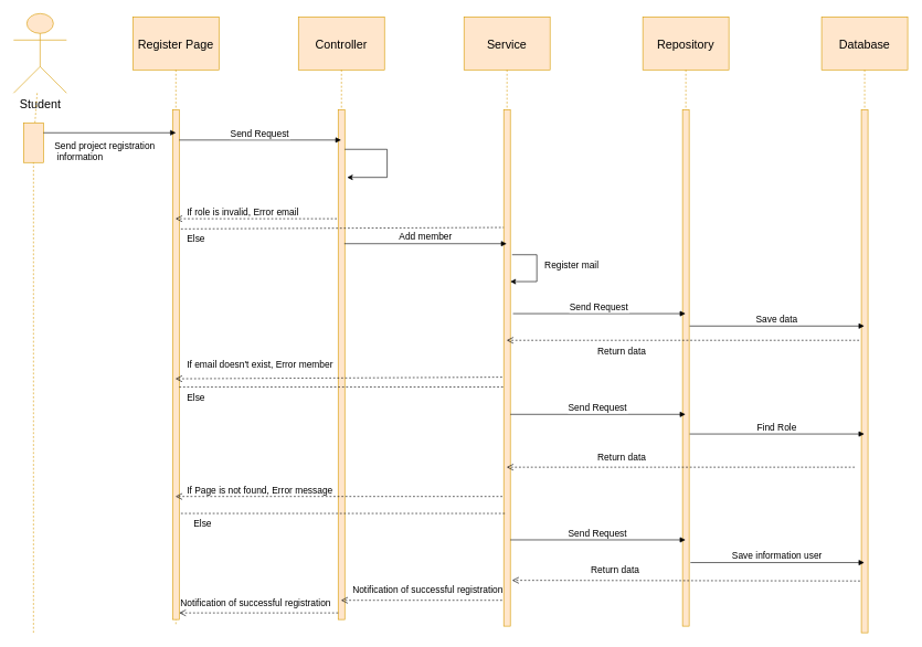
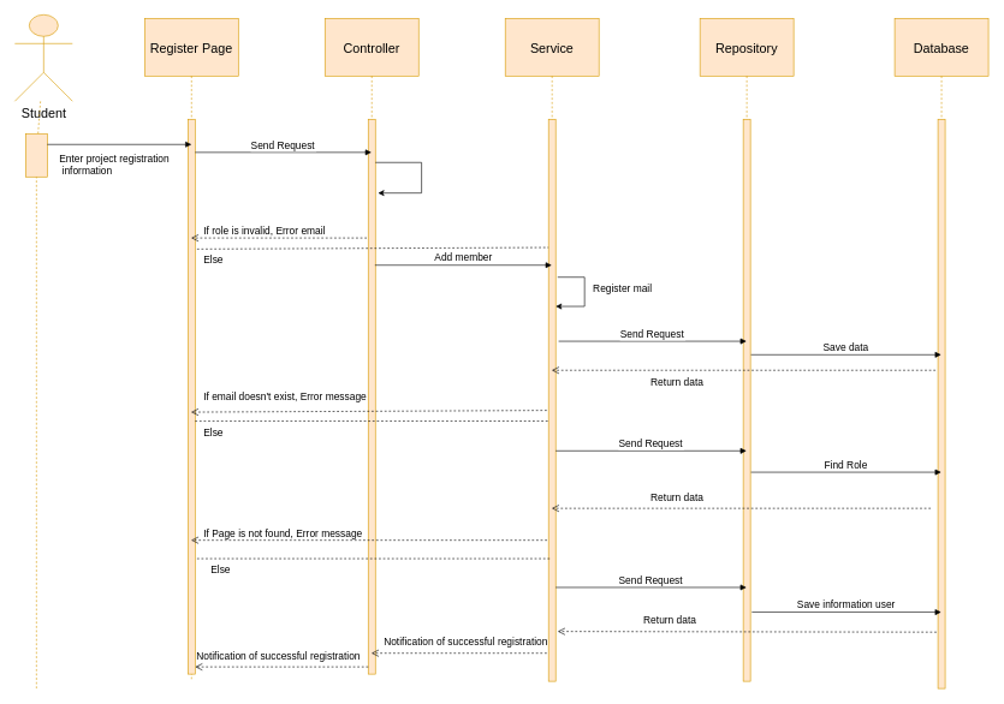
  <mxCell id="0" />
  <mxCell id="1" parent="0" />
  <mxCell id="2" value="&lt;font style=&quot;font-size: 18px&quot;&gt;Student&lt;/font&gt;" style="shape=umlActor;verticalLabelPosition=bottom;verticalAlign=top;html=1;outlineConnect=0;fillColor=#ffe6cc;strokeColor=#d79b00;" parent="1" vertex="1"><mxGeometry x="20" y="20" width="80" height="120" as="geometry" /></mxCell>
  <mxCell id="3" value="" style="endArrow=none;dashed=1;html=1;fillColor=#ffe6cc;strokeColor=#d79b00;" parent="1" source="4" target="2" edge="1"><mxGeometry width="50" height="50" relative="1" as="geometry"><mxPoint x="50" y="955" as="sourcePoint" /><mxPoint x="870" y="485" as="targetPoint" /></mxGeometry></mxCell>
  <mxCell id="4" value="" style="rounded=0;whiteSpace=wrap;html=1;fillColor=#ffe6cc;strokeColor=#d79b00;" parent="1" vertex="1"><mxGeometry x="35" y="185" width="30" height="60" as="geometry" /></mxCell>
  <mxCell id="5" value="" style="endArrow=none;dashed=1;html=1;fillColor=#ffe6cc;strokeColor=#d79b00;" parent="1" target="4" edge="1"><mxGeometry width="50" height="50" relative="1" as="geometry"><mxPoint x="50" y="955" as="sourcePoint" /><mxPoint x="50" y="195" as="targetPoint" /></mxGeometry></mxCell>
  <mxCell id="6" value="Register Page" style="shape=umlLifeline;perimeter=lifelinePerimeter;container=1;collapsible=0;recursiveResize=0;rounded=0;shadow=0;strokeWidth=1;fillColor=#ffe6cc;strokeColor=#d79b00;size=80;fontSize=18;" parent="1" vertex="1"><mxGeometry x="200" y="25" width="130" height="920" as="geometry" /></mxCell>
  <mxCell id="7" value="" style="points=[];perimeter=orthogonalPerimeter;rounded=0;shadow=0;strokeWidth=1;fillColor=#ffe6cc;strokeColor=#d79b00;" parent="6" vertex="1"><mxGeometry x="60" y="140" width="10" height="770" as="geometry" /></mxCell>
  <mxCell id="8" value="Controller" style="shape=umlLifeline;perimeter=lifelinePerimeter;container=1;collapsible=0;recursiveResize=0;rounded=0;shadow=0;strokeWidth=1;fillColor=#ffe6cc;strokeColor=#d79b00;size=80;fontSize=18;" parent="1" vertex="1"><mxGeometry x="450" y="25" width="130" height="910" as="geometry" /></mxCell>
  <mxCell id="9" value="" style="points=[];perimeter=orthogonalPerimeter;rounded=0;shadow=0;strokeWidth=1;fillColor=#ffe6cc;strokeColor=#d79b00;" parent="8" vertex="1"><mxGeometry x="60" y="140" width="10" height="770" as="geometry" /></mxCell>
  <mxCell id="10" value="Service" style="shape=umlLifeline;perimeter=lifelinePerimeter;container=1;collapsible=0;recursiveResize=0;rounded=0;shadow=0;strokeWidth=1;fillColor=#ffe6cc;strokeColor=#d79b00;size=80;fontSize=18;" parent="1" vertex="1"><mxGeometry x="700" y="25" width="130" height="920" as="geometry" /></mxCell>
  <mxCell id="11" value="" style="points=[];perimeter=orthogonalPerimeter;rounded=0;shadow=0;strokeWidth=1;fillColor=#ffe6cc;strokeColor=#d79b00;" parent="10" vertex="1"><mxGeometry x="60" y="140" width="10" height="780" as="geometry" /></mxCell>
  <mxCell id="12" value="" style="edgeStyle=orthogonalEdgeStyle;rounded=0;orthogonalLoop=1;jettySize=auto;html=1;fontSize=10;exitX=1.267;exitY=0.281;exitDx=0;exitDy=0;exitPerimeter=0;entryX=1;entryY=0.333;entryDx=0;entryDy=0;entryPerimeter=0;" edge="1" parent="10" source="11" target="11"><mxGeometry relative="1" as="geometry"><mxPoint x="-170" y="210" as="sourcePoint" /><mxPoint x="-166.39" y="252.41" as="targetPoint" /><Array as="points"><mxPoint x="110" y="359" /><mxPoint x="110" y="400" /></Array></mxGeometry></mxCell>
  <mxCell id="13" value="Repository" style="shape=umlLifeline;perimeter=lifelinePerimeter;container=1;collapsible=0;recursiveResize=0;rounded=0;shadow=0;strokeWidth=1;fillColor=#ffe6cc;strokeColor=#d79b00;size=80;fontSize=18;" parent="1" vertex="1"><mxGeometry x="970" y="25" width="130" height="920" as="geometry" /></mxCell>
  <mxCell id="14" value="" style="points=[];perimeter=orthogonalPerimeter;rounded=0;shadow=0;strokeWidth=1;fillColor=#ffe6cc;strokeColor=#d79b00;" parent="13" vertex="1"><mxGeometry x="60" y="140" width="10" height="780" as="geometry" /></mxCell>
  <mxCell id="15" value="Database" style="shape=umlLifeline;perimeter=lifelinePerimeter;container=1;collapsible=0;recursiveResize=0;rounded=0;shadow=0;strokeWidth=1;fillColor=#ffe6cc;strokeColor=#d79b00;size=80;fontSize=18;" parent="1" vertex="1"><mxGeometry x="1240" y="25" width="130" height="930" as="geometry" /></mxCell>
  <mxCell id="16" value="" style="points=[];perimeter=orthogonalPerimeter;rounded=0;shadow=0;strokeWidth=1;fillColor=#ffe6cc;strokeColor=#d79b00;" parent="15" vertex="1"><mxGeometry x="60" y="140" width="10" height="790" as="geometry" /></mxCell>
  <mxCell id="17" value="" style="verticalAlign=bottom;endArrow=block;shadow=0;strokeWidth=1;exitX=1;exitY=0.25;exitDx=0;exitDy=0;fontSize=14;" parent="1" source="4" edge="1"><mxGeometry relative="1" as="geometry"><mxPoint x="-16.16" y="251.8" as="sourcePoint" /><mxPoint x="265" y="200" as="targetPoint" /></mxGeometry></mxCell>
  <mxCell id="18" value="Send Request" style="verticalAlign=bottom;endArrow=block;shadow=0;strokeWidth=1;fontSize=14;" parent="1" target="8" edge="1"><mxGeometry relative="1" as="geometry"><mxPoint x="270" y="211" as="sourcePoint" /><mxPoint x="275" y="210" as="targetPoint" /></mxGeometry></mxCell>
  <mxCell id="19" value="" style="edgeStyle=orthogonalEdgeStyle;rounded=0;orthogonalLoop=1;jettySize=auto;html=1;fontSize=10;exitX=1.135;exitY=0.738;exitDx=0;exitDy=0;exitPerimeter=0;entryX=1.361;entryY=0.133;entryDx=0;entryDy=0;entryPerimeter=0;" parent="1" target="9" edge="1"><mxGeometry relative="1" as="geometry"><mxPoint x="520" y="225" as="sourcePoint" /><mxPoint x="522" y="287" as="targetPoint" /><Array as="points"><mxPoint x="584" y="225" /><mxPoint x="584" y="267" /></Array></mxGeometry></mxCell>
  <mxCell id="20" value="" style="verticalAlign=bottom;endArrow=open;dashed=1;endSize=8;shadow=0;strokeWidth=1;exitX=-0.199;exitY=0.214;exitDx=0;exitDy=0;exitPerimeter=0;" parent="1" source="9" target="6" edge="1"><mxGeometry relative="1" as="geometry"><mxPoint x="614.69" y="306.6" as="targetPoint" /><mxPoint x="510" y="309" as="sourcePoint" /></mxGeometry></mxCell>
  <mxCell id="21" value="&lt;div style=&quot;text-align: center&quot;&gt;&lt;font face=&quot;helvetica&quot;&gt;&lt;span style=&quot;background-color: rgb(255 , 255 , 255)&quot;&gt;If role is invalid, Error email&lt;/span&gt;&lt;/font&gt;&lt;/div&gt;" style="text;whiteSpace=wrap;html=1;fontSize=14;" parent="1" vertex="1"><mxGeometry x="280" y="305" width="240" height="30" as="geometry" /></mxCell>
  <mxCell id="22" value="&lt;span style=&quot;color: rgb(0 , 0 , 0) ; font-family: &amp;#34;helvetica&amp;#34; ; font-size: 14px ; font-style: normal ; font-weight: 400 ; letter-spacing: normal ; text-align: center ; text-indent: 0px ; text-transform: none ; word-spacing: 0px ; background-color: rgb(255 , 255 , 255) ; display: inline ; float: none&quot;&gt;Else&lt;/span&gt;" style="text;whiteSpace=wrap;html=1;fontSize=14;" parent="1" vertex="1"><mxGeometry x="280" y="345" width="100" height="30" as="geometry" /></mxCell>
  <mxCell id="23" value="" style="endArrow=none;dashed=1;html=1;fontSize=10;exitX=1.267;exitY=0.234;exitDx=0;exitDy=0;exitPerimeter=0;" parent="1" source="7" edge="1"><mxGeometry width="50" height="50" relative="1" as="geometry"><mxPoint x="368.98" y="343.195" as="sourcePoint" /><mxPoint x="760" y="343" as="targetPoint" /><Array as="points" /></mxGeometry></mxCell>
  <mxCell id="24" value="Add member" style="verticalAlign=bottom;endArrow=block;shadow=0;strokeWidth=1;fontSize=14;exitX=0.933;exitY=0.263;exitDx=0;exitDy=0;exitPerimeter=0;" parent="1" source="9" target="10" edge="1"><mxGeometry relative="1" as="geometry"><mxPoint x="280" y="221" as="sourcePoint" /><mxPoint x="524.5" y="221" as="targetPoint" /></mxGeometry></mxCell>
  <mxCell id="25" value="Send Request" style="verticalAlign=bottom;endArrow=block;shadow=0;strokeWidth=1;fontSize=14;exitX=1.4;exitY=0.395;exitDx=0;exitDy=0;exitPerimeter=0;" parent="1" target="13" edge="1" source="11"><mxGeometry relative="1" as="geometry"><mxPoint x="771" y="442" as="sourcePoint" /><mxPoint x="960" y="475" as="targetPoint" /></mxGeometry></mxCell>
  <mxCell id="26" value="Save data" style="verticalAlign=bottom;endArrow=block;shadow=0;strokeWidth=1;fontSize=14;exitX=1.067;exitY=0.419;exitDx=0;exitDy=0;exitPerimeter=0;" parent="1" target="15" edge="1" source="14"><mxGeometry relative="1" as="geometry"><mxPoint x="1040" y="452" as="sourcePoint" /><mxPoint x="1036.41" y="451.67" as="targetPoint" /></mxGeometry></mxCell>
  <mxCell id="27" value="" style="verticalAlign=bottom;endArrow=open;dashed=1;endSize=8;shadow=0;strokeWidth=1;exitX=-0.333;exitY=0.441;exitDx=0;exitDy=0;exitPerimeter=0;" parent="1" source="16" target="10" edge="1"><mxGeometry relative="1" as="geometry"><mxPoint x="614.69" y="306.6" as="targetPoint" /><mxPoint x="756.64" y="308.76" as="sourcePoint" /></mxGeometry></mxCell>
  <mxCell id="28" value="&lt;span style=&quot;color: rgb(0 , 0 , 0) ; font-family: &amp;#34;helvetica&amp;#34; ; font-size: 14px ; font-style: normal ; font-weight: 400 ; letter-spacing: normal ; text-align: center ; text-indent: 0px ; text-transform: none ; word-spacing: 0px ; background-color: rgb(255 , 255 , 255) ; display: inline ; float: none&quot;&gt;Return data&lt;/span&gt;" style="text;whiteSpace=wrap;html=1;fontSize=14;" parent="1" vertex="1"><mxGeometry x="900" y="515" width="170" height="30" as="geometry" /></mxCell>
  <mxCell id="29" value="" style="verticalAlign=bottom;endArrow=open;dashed=1;endSize=8;shadow=0;strokeWidth=1;entryX=0.495;entryY=0.594;entryDx=0;entryDy=0;entryPerimeter=0;exitX=-0.239;exitY=0.518;exitDx=0;exitDy=0;exitPerimeter=0;" parent="1" source="11" target="6" edge="1"><mxGeometry relative="1" as="geometry"><mxPoint x="1050" y="494.74" as="targetPoint" /><mxPoint x="756" y="542" as="sourcePoint" /></mxGeometry></mxCell>
- <mxCell id="30" value="&lt;span style=&quot;font-family: &amp;#34;helvetica&amp;#34; ; text-align: center ; background-color: rgb(255 , 255 , 255)&quot;&gt;If email doesn't exist, Error member&lt;/span&gt;" style="text;whiteSpace=wrap;html=1;fontSize=14;" parent="1" vertex="1"><mxGeometry x="280" y="535" width="260" height="30" as="geometry" /></mxCell>
+ <mxCell id="30" value="&lt;span style=&quot;font-family: &amp;#34;helvetica&amp;#34; ; text-align: center ; background-color: rgb(255 , 255 , 255)&quot;&gt;If email doesn't exist, Error message&lt;/span&gt;" style="text;whiteSpace=wrap;html=1;fontSize=14;" parent="1" vertex="1"><mxGeometry x="280" y="535" width="260" height="30" as="geometry" /></mxCell>
  <mxCell id="31" value="" style="endArrow=none;dashed=1;html=1;fontSize=10;entryX=0;entryY=0.537;entryDx=0;entryDy=0;entryPerimeter=0;" parent="1" target="11" edge="1"><mxGeometry width="50" height="50" relative="1" as="geometry"><mxPoint x="270" y="584" as="sourcePoint" /><mxPoint x="755" y="584" as="targetPoint" /><Array as="points" /></mxGeometry></mxCell>
  <mxCell id="32" value="&lt;div style=&quot;text-align: center&quot;&gt;&lt;font face=&quot;helvetica&quot;&gt;&lt;span style=&quot;background-color: rgb(255 , 255 , 255)&quot;&gt;Else&lt;/span&gt;&lt;/font&gt;&lt;/div&gt;" style="text;whiteSpace=wrap;html=1;fontSize=14;" parent="1" vertex="1"><mxGeometry x="280" y="585" width="200" height="30" as="geometry" /></mxCell>
  <mxCell id="33" value="Send Request" style="verticalAlign=bottom;endArrow=block;shadow=0;strokeWidth=1;fontSize=14;exitX=1;exitY=0.59;exitDx=0;exitDy=0;exitPerimeter=0;" parent="1" target="13" edge="1" source="11"><mxGeometry relative="1" as="geometry"><mxPoint x="773" y="665" as="sourcePoint" /><mxPoint x="1036.41" y="451.67" as="targetPoint" /></mxGeometry></mxCell>
  <mxCell id="34" value="Find Role" style="verticalAlign=bottom;endArrow=block;shadow=0;strokeWidth=1;fontSize=14;exitX=1.067;exitY=0.628;exitDx=0;exitDy=0;exitPerimeter=0;" parent="1" source="14" target="15" edge="1"><mxGeometry relative="1" as="geometry"><mxPoint x="791" y="462" as="sourcePoint" /><mxPoint x="1046.41" y="461.67" as="targetPoint" /></mxGeometry></mxCell>
  <mxCell id="35" value="" style="verticalAlign=bottom;endArrow=open;dashed=1;endSize=8;shadow=0;strokeWidth=1;" parent="1" target="10" edge="1"><mxGeometry relative="1" as="geometry"><mxPoint x="774.5" y="494.74" as="targetPoint" /><mxPoint x="1290" y="705" as="sourcePoint" /></mxGeometry></mxCell>
  <mxCell id="36" value="&lt;span style=&quot;color: rgb(0 , 0 , 0) ; font-family: &amp;#34;helvetica&amp;#34; ; font-size: 14px ; font-style: normal ; font-weight: 400 ; letter-spacing: normal ; text-align: center ; text-indent: 0px ; text-transform: none ; word-spacing: 0px ; background-color: rgb(255 , 255 , 255) ; display: inline ; float: none&quot;&gt;Return data&lt;/span&gt;" style="text;whiteSpace=wrap;html=1;fontSize=14;" parent="1" vertex="1"><mxGeometry x="900" y="675" width="170" height="30" as="geometry" /></mxCell>
  <mxCell id="37" value="" style="verticalAlign=bottom;endArrow=open;dashed=1;endSize=8;shadow=0;strokeWidth=1;exitX=-0.2;exitY=0.749;exitDx=0;exitDy=0;exitPerimeter=0;" parent="1" source="11" target="6" edge="1"><mxGeometry relative="1" as="geometry"><mxPoint x="276.82" y="572.68" as="targetPoint" /><mxPoint x="774.5" y="572.68" as="sourcePoint" /></mxGeometry></mxCell>
  <mxCell id="38" value="&lt;span style=&quot;font-family: &amp;#34;helvetica&amp;#34; ; text-align: center ; background-color: rgb(255 , 255 , 255)&quot;&gt;If Page is not found, Error message&lt;/span&gt;" style="text;whiteSpace=wrap;html=1;fontSize=14;" parent="1" vertex="1"><mxGeometry x="280" y="725" width="270" height="30" as="geometry" /></mxCell>
  <mxCell id="39" value="" style="endArrow=none;dashed=1;html=1;fontSize=10;exitX=1.267;exitY=0.792;exitDx=0;exitDy=0;exitPerimeter=0;" parent="1" source="7" target="10" edge="1"><mxGeometry width="50" height="50" relative="1" as="geometry"><mxPoint x="611.5" y="801.56" as="sourcePoint" /><mxPoint x="1361.5" y="800.36" as="targetPoint" /><Array as="points" /></mxGeometry></mxCell>
  <mxCell id="40" value="&lt;div style=&quot;text-align: center&quot;&gt;&lt;font face=&quot;helvetica&quot;&gt;&lt;span style=&quot;background-color: rgb(255 , 255 , 255)&quot;&gt;Else&lt;/span&gt;&lt;/font&gt;&lt;/div&gt;" style="text;whiteSpace=wrap;html=1;fontSize=14;" parent="1" vertex="1"><mxGeometry x="290" y="775" width="170" height="30" as="geometry" /></mxCell>
  <mxCell id="41" value="Send Request" style="verticalAlign=bottom;endArrow=block;shadow=0;strokeWidth=1;fontSize=14;exitX=1;exitY=0.833;exitDx=0;exitDy=0;exitPerimeter=0;" parent="1" source="11" target="13" edge="1"><mxGeometry relative="1" as="geometry"><mxPoint x="783" y="675" as="sourcePoint" /><mxPoint x="1037.61" y="675.05" as="targetPoint" /></mxGeometry></mxCell>
  <mxCell id="42" value="Save information user" style="verticalAlign=bottom;endArrow=block;shadow=0;strokeWidth=1;fontSize=14;exitX=1.2;exitY=0.877;exitDx=0;exitDy=0;exitPerimeter=0;" parent="1" target="15" edge="1" source="14"><mxGeometry relative="1" as="geometry"><mxPoint x="1040" y="879" as="sourcePoint" /><mxPoint x="1040" y="878.72" as="targetPoint" /></mxGeometry></mxCell>
  <mxCell id="43" value="" style="verticalAlign=bottom;endArrow=open;dashed=1;endSize=8;shadow=0;strokeWidth=1;exitX=-0.239;exitY=0.95;exitDx=0;exitDy=0;exitPerimeter=0;" parent="1" source="11" target="8" edge="1"><mxGeometry relative="1" as="geometry"><mxPoint x="774.5" y="715" as="targetPoint" /><mxPoint x="1300" y="715" as="sourcePoint" /></mxGeometry></mxCell>
  <mxCell id="44" value="&lt;div style=&quot;text-align: center&quot;&gt;&lt;font face=&quot;helvetica&quot;&gt;Notification of successful registration&lt;/font&gt;&lt;/div&gt;&lt;div style=&quot;text-align: center&quot;&gt;&lt;br&gt;&lt;/div&gt;" style="text;whiteSpace=wrap;html=1;fontSize=14;" parent="1" vertex="1"><mxGeometry x="530" y="875" width="250" height="30" as="geometry" /></mxCell>
  <mxCell id="45" value="&lt;div style=&quot;text-align: center&quot;&gt;&lt;font face=&quot;helvetica&quot;&gt;Notification of successful registration&lt;/font&gt;&lt;/div&gt;&lt;div style=&quot;text-align: center&quot;&gt;&lt;br&gt;&lt;/div&gt;" style="text;whiteSpace=wrap;html=1;fontSize=14;" parent="1" vertex="1"><mxGeometry x="270" y="895" width="250" height="30" as="geometry" /></mxCell>
  <mxCell id="46" value="" style="verticalAlign=bottom;endArrow=open;dashed=1;endSize=8;shadow=0;strokeWidth=1;entryX=0;entryY=1;entryDx=0;entryDy=0;" parent="1" target="45" edge="1"><mxGeometry relative="1" as="geometry"><mxPoint x="774.5" y="715" as="targetPoint" /><mxPoint x="510" y="925" as="sourcePoint" /></mxGeometry></mxCell>
- <mxCell id="47" value="&lt;span style=&quot;color: rgb(0, 0, 0); font-family: helvetica; font-size: 14px; font-style: normal; font-weight: 400; letter-spacing: normal; text-align: center; text-indent: 0px; text-transform: none; word-spacing: 0px; background-color: rgb(255, 255, 255); display: inline; float: none;&quot;&gt;Send project registration&lt;/span&gt;&lt;br style=&quot;padding: 0px; margin: 0px; color: rgb(0, 0, 0); font-family: helvetica; font-size: 14px; font-style: normal; font-weight: 400; letter-spacing: normal; text-align: center; text-indent: 0px; text-transform: none; word-spacing: 0px;&quot;&gt;&lt;span style=&quot;color: rgb(0, 0, 0); font-family: helvetica; font-size: 14px; font-style: normal; font-weight: 400; letter-spacing: normal; text-align: center; text-indent: 0px; text-transform: none; word-spacing: 0px; background-color: rgb(255, 255, 255); display: inline; float: none;&quot;&gt;&amp;nbsp;information&lt;/span&gt;" style="text;whiteSpace=wrap;html=1;" parent="1" vertex="1"><mxGeometry x="80" y="205" width="180" height="40" as="geometry" /></mxCell>
+ <mxCell id="47" value="&lt;span style=&quot;color: rgb(0, 0, 0); font-family: helvetica; font-size: 14px; font-style: normal; font-weight: 400; letter-spacing: normal; text-align: center; text-indent: 0px; text-transform: none; word-spacing: 0px; background-color: rgb(255, 255, 255); display: inline; float: none;&quot;&gt;Enter project registration&lt;/span&gt;&lt;br style=&quot;padding: 0px; margin: 0px; color: rgb(0, 0, 0); font-family: helvetica; font-size: 14px; font-style: normal; font-weight: 400; letter-spacing: normal; text-align: center; text-indent: 0px; text-transform: none; word-spacing: 0px;&quot;&gt;&lt;span style=&quot;color: rgb(0, 0, 0); font-family: helvetica; font-size: 14px; font-style: normal; font-weight: 400; letter-spacing: normal; text-align: center; text-indent: 0px; text-transform: none; word-spacing: 0px; background-color: rgb(255, 255, 255); display: inline; float: none;&quot;&gt;&amp;nbsp;information&lt;/span&gt;" style="text;whiteSpace=wrap;html=1;" parent="1" vertex="1"><mxGeometry x="80" y="205" width="180" height="40" as="geometry" /></mxCell>
  <mxCell id="48" value="&lt;span style=&quot;color: rgb(0 , 0 , 0) ; font-family: &amp;#34;helvetica&amp;#34; ; font-size: 14px ; font-style: normal ; font-weight: 400 ; letter-spacing: normal ; text-align: center ; text-indent: 0px ; text-transform: none ; word-spacing: 0px ; background-color: rgb(255 , 255 , 255) ; display: inline ; float: none&quot;&gt;Register mail&amp;nbsp;&lt;/span&gt;" style="text;whiteSpace=wrap;html=1;" vertex="1" parent="1"><mxGeometry x="820" y="385" width="190" height="30" as="geometry" /></mxCell>
  <mxCell id="49" value="" style="verticalAlign=bottom;endArrow=open;dashed=1;endSize=8;shadow=0;strokeWidth=1;exitX=-0.2;exitY=0.901;exitDx=0;exitDy=0;exitPerimeter=0;entryX=0.971;entryY=0.028;entryDx=0;entryDy=0;entryPerimeter=0;" edge="1" parent="1" source="16" target="44"><mxGeometry relative="1" as="geometry"><mxPoint x="774.667" y="715" as="targetPoint" /><mxPoint x="1300" y="715" as="sourcePoint" /></mxGeometry></mxCell>
  <mxCell id="50" value="&lt;span style=&quot;color: rgb(0, 0, 0); font-family: helvetica; font-size: 14px; font-style: normal; font-weight: 400; letter-spacing: normal; text-align: center; text-indent: 0px; text-transform: none; word-spacing: 0px; background-color: rgb(255, 255, 255); display: inline; float: none;&quot;&gt;Return data&lt;/span&gt;" style="text;whiteSpace=wrap;html=1;" vertex="1" parent="1"><mxGeometry x="890" y="845" width="100" height="30" as="geometry" /></mxCell>
